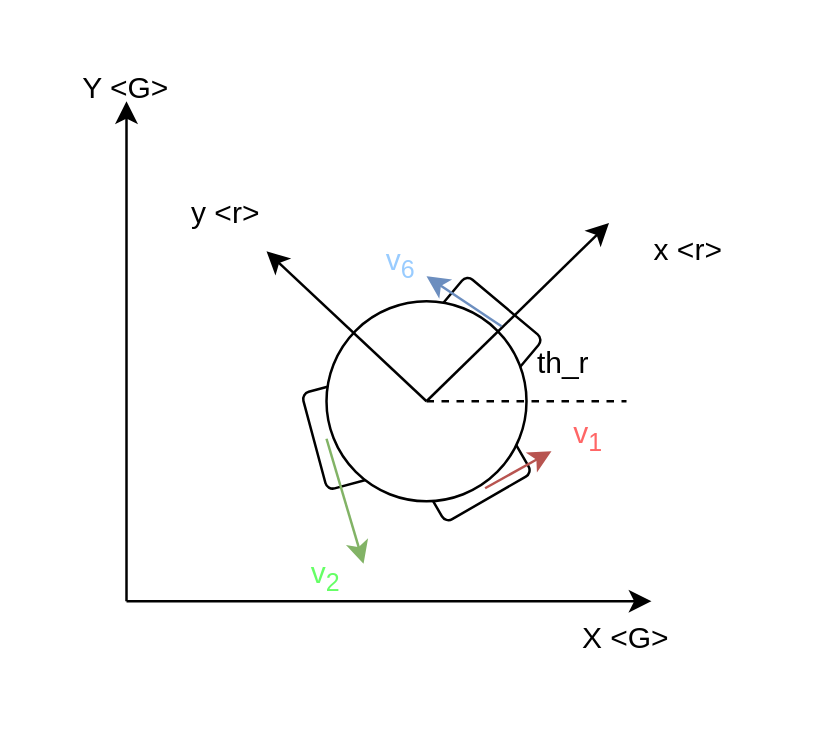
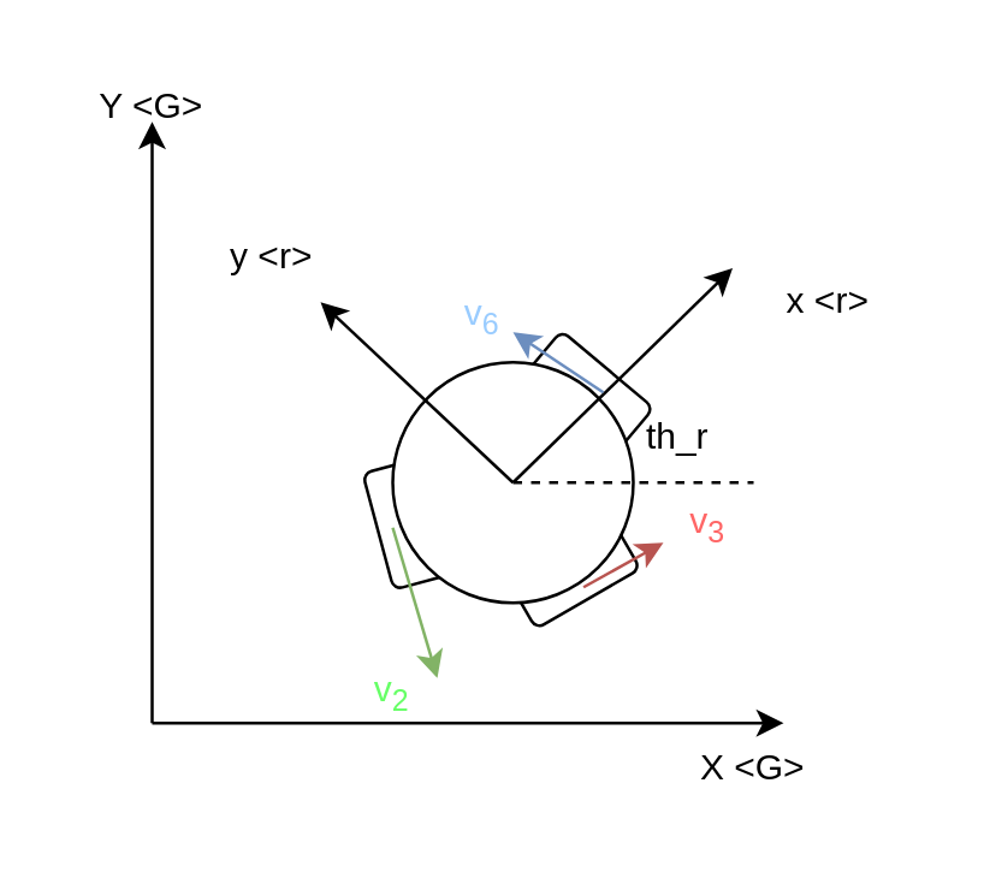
  <mxCell id="0" />
  <mxCell id="1" parent="0" />
  <mxCell id="2" value="" style="rounded=1;whiteSpace=wrap;html=1;rotation=-30;" vertex="1" parent="1"><mxGeometry x="170" y="180" width="40" height="20" as="geometry" /></mxCell>
  <mxCell id="3" value="" style="rounded=1;whiteSpace=wrap;html=1;rotation=75;" vertex="1" parent="1"><mxGeometry x="114.83" y="163.71" width="40" height="20" as="geometry" /></mxCell>
  <mxCell id="4" value="" style="rounded=1;whiteSpace=wrap;html=1;rotation=40;" vertex="1" parent="1"><mxGeometry x="175" y="120" width="40" height="20" as="geometry" /></mxCell>
  <mxCell id="5" value="" style="ellipse;whiteSpace=wrap;html=1;aspect=fixed;" vertex="1" parent="1"><mxGeometry x="130" y="120" width="80" height="80" as="geometry" /></mxCell>
  <mxCell id="6" value="" style="endArrow=classic;html=1;rounded=0;" edge="1" parent="1"><mxGeometry width="50" height="50" relative="1" as="geometry"><mxPoint x="50" y="240" as="sourcePoint" /><mxPoint x="50" y="40" as="targetPoint" /></mxGeometry></mxCell>
  <mxCell id="7" value="" style="endArrow=classic;html=1;rounded=0;" edge="1" parent="1"><mxGeometry width="50" height="50" relative="1" as="geometry"><mxPoint x="50" y="240" as="sourcePoint" /><mxPoint x="260" y="240" as="targetPoint" /></mxGeometry></mxCell>
  <mxCell id="8" value="" style="endArrow=classic;html=1;rounded=0;entryX=-0.033;entryY=0.122;entryDx=0;entryDy=0;entryPerimeter=0;" edge="1" parent="1" target="13"><mxGeometry width="50" height="50" relative="1" as="geometry"><mxPoint x="170" y="160" as="sourcePoint" /><mxPoint x="240" y="100" as="targetPoint" /><Array as="points"><mxPoint x="170" y="160" /></Array></mxGeometry></mxCell>
  <mxCell id="9" value="" style="endArrow=classic;html=1;rounded=0;" edge="1" parent="1" target="14"><mxGeometry width="50" height="50" relative="1" as="geometry"><mxPoint x="170" y="160" as="sourcePoint" /><mxPoint x="110" y="90" as="targetPoint" /></mxGeometry></mxCell>
  <mxCell id="10" value="" style="endArrow=none;dashed=1;html=1;rounded=0;" edge="1" parent="1"><mxGeometry width="50" height="50" relative="1" as="geometry"><mxPoint x="170" y="160" as="sourcePoint" /><mxPoint x="250" y="160" as="targetPoint" /></mxGeometry></mxCell>
  <mxCell id="11" value="X &amp;lt;G&amp;gt;" style="text;html=1;strokeColor=none;fillColor=none;align=center;verticalAlign=middle;whiteSpace=wrap;rounded=0;" vertex="1" parent="1"><mxGeometry x="220" y="240" width="60" height="30" as="geometry" /></mxCell>
  <mxCell id="12" value="Y &amp;lt;G&amp;gt;" style="text;html=1;strokeColor=none;fillColor=none;align=center;verticalAlign=middle;whiteSpace=wrap;rounded=0;" vertex="1" parent="1"><mxGeometry x="20" y="20" width="60" height="30" as="geometry" /></mxCell>
  <mxCell id="13" value="&lt;div&gt;x &amp;lt;r&amp;gt;&lt;/div&gt;" style="text;html=1;strokeColor=none;fillColor=none;align=center;verticalAlign=middle;whiteSpace=wrap;rounded=0;" vertex="1" parent="1"><mxGeometry x="245" y="85" width="60" height="30" as="geometry" /></mxCell>
  <mxCell id="14" value="&lt;div&gt;y &amp;lt;r&amp;gt;&lt;/div&gt;" style="text;html=1;strokeColor=none;fillColor=none;align=center;verticalAlign=middle;whiteSpace=wrap;rounded=0;" vertex="1" parent="1"><mxGeometry x="60" y="70" width="60" height="30" as="geometry" /></mxCell>
  <mxCell id="15" value="th_r" style="text;html=1;strokeColor=none;fillColor=none;align=center;verticalAlign=middle;whiteSpace=wrap;rounded=0;" vertex="1" parent="1"><mxGeometry x="195" y="130" width="60" height="30" as="geometry" /></mxCell>
  <mxCell id="16" value="" style="endArrow=classic;html=1;rounded=0;fillColor=#dae8fc;strokeColor=#6c8ebf;" edge="1" parent="1"><mxGeometry width="50" height="50" relative="1" as="geometry"><mxPoint x="200" y="130" as="sourcePoint" /><mxPoint x="170" y="110" as="targetPoint" /></mxGeometry></mxCell>
  <mxCell id="17" value="&lt;font color=&quot;#99CCFF&quot;&gt;v&lt;sub&gt;6&lt;/sub&gt;&lt;/font&gt;" style="text;html=1;strokeColor=none;fillColor=none;align=center;verticalAlign=middle;whiteSpace=wrap;rounded=0;" vertex="1" parent="1"><mxGeometry x="145" y="95" width="30" height="20" as="geometry" /></mxCell>
  <mxCell id="18" value="&lt;font color=&quot;#66FF66&quot;&gt;v&lt;sub&gt;2&lt;/sub&gt;&lt;/font&gt;" style="text;html=1;strokeColor=none;fillColor=none;align=center;verticalAlign=middle;whiteSpace=wrap;rounded=0;" vertex="1" parent="1"><mxGeometry x="114.83" y="220" width="30" height="20" as="geometry" /></mxCell>
- <mxCell id="19" value="&lt;font color=&quot;#FF6666&quot;&gt;v&lt;sub&gt;1&lt;/sub&gt;&lt;/font&gt;" style="text;html=1;strokeColor=none;fillColor=none;align=center;verticalAlign=middle;whiteSpace=wrap;rounded=0;" vertex="1" parent="1"><mxGeometry x="220" y="163.71" width="30" height="20" as="geometry" /></mxCell>
+ <mxCell id="19" value="&lt;font color=&quot;#FF6666&quot;&gt;v&lt;sub&gt;3&lt;/sub&gt;&lt;/font&gt;" style="text;html=1;strokeColor=none;fillColor=none;align=center;verticalAlign=middle;whiteSpace=wrap;rounded=0;" vertex="1" parent="1"><mxGeometry x="220" y="163.71" width="30" height="20" as="geometry" /></mxCell>
  <mxCell id="20" value="" style="endArrow=classic;html=1;rounded=0;fillColor=#f8cecc;strokeColor=#b85450;exitX=0.793;exitY=0.935;exitDx=0;exitDy=0;exitPerimeter=0;" edge="1" parent="1" source="5"><mxGeometry width="50" height="50" relative="1" as="geometry"><mxPoint x="185" y="200" as="sourcePoint" /><mxPoint x="220" y="180" as="targetPoint" /></mxGeometry></mxCell>
  <mxCell id="21" value="" style="endArrow=classic;html=1;rounded=0;fillColor=#d5e8d4;strokeColor=#82b366;entryX=1;entryY=0.25;entryDx=0;entryDy=0;" edge="1" parent="1" target="18"><mxGeometry width="50" height="50" relative="1" as="geometry"><mxPoint x="130" y="175" as="sourcePoint" /><mxPoint x="129.67" y="205" as="targetPoint" /></mxGeometry></mxCell>
